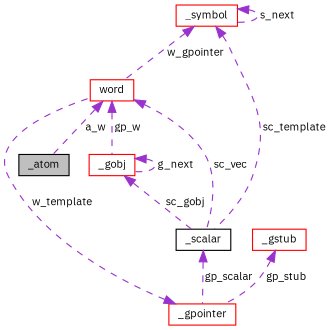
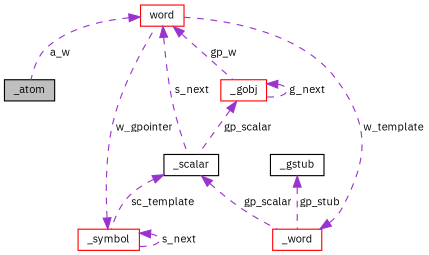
  digraph {
    fontname="IBM Plex Sans"
    node [color=red fillcolor=white fontname="IBM Plex Sans" fontsize=10 shape=record style=filled]
    edge [color=darkorchid3 dir=back fontname="IBM Plex Sans" fontsize=10 labelfontname=Helvetica labelfontsize=10 style=dashed]
    n1 [color=black fillcolor=grey75 fontcolor=black height=0.2 label=_atom width=0.4]
    n2 [height=0.2 label=word width=0.4]
    n3 [color=black height=0.2 label=_scalar width=0.4]
    n4 [height=0.2 label=_gobj width=0.4]
-   n5 [height=0.2 label=_gpointer width=0.4]
+   n5 [height=0.2 label=_word width=0.4]
    n6 [height=0.2 label=_symbol width=0.4]
-   n7 [height=0.2 label=_gstub width=0.4]
+   n7 [color=black height=0.2 label=_gstub width=0.4]
    n2 -> n1 [label=" a_w"]
-   n2 -> n3 [label=" sc_vec"]
+   n2 -> n3 [label=" s_next"]
    n2 -> n4 [label=" gp_w"]
    n3 -> n5 [label=" gp_scalar"]
-   n4 -> n3 [label=" sc_gobj"]
+   n4 -> n3 [label=" gp_scalar"]
    n4 -> n4 [label=" g_next"]
    n5 -> n2 [label=" w_template"]
    n6 -> n2 [label=" w_gpointer"]
-   n6 -> n3 [label=" sc_template"]
+   n3 -> n6 [label=" sc_template"]
    n6 -> n6 [label=" s_next"]
    n7 -> n5 [label=" gp_stub"]
  }
